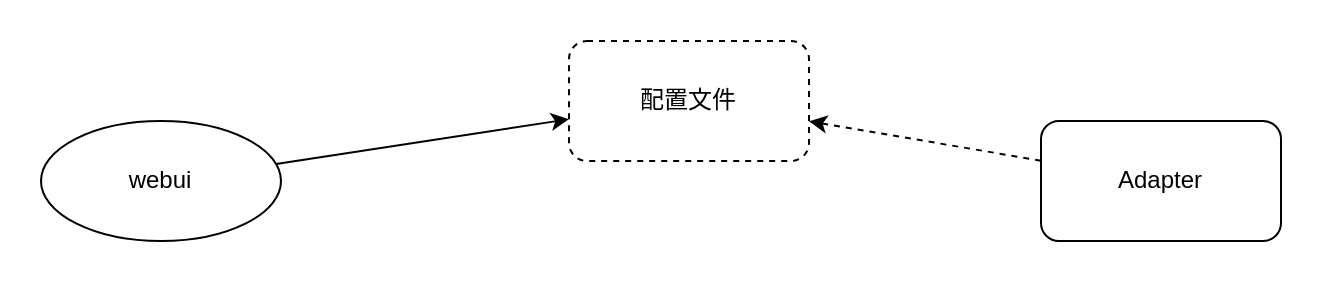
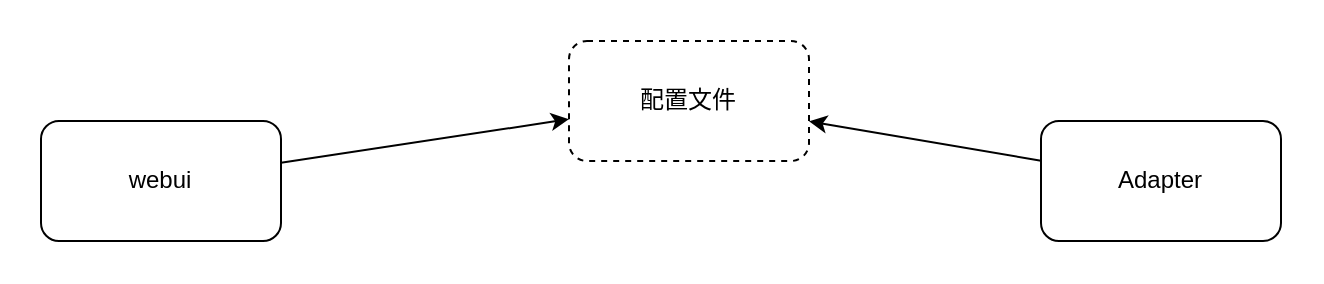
  <mxCell id="0" />
  <mxCell id="1" parent="0" />
- <mxCell id="2" value="webui" style="ellipse;whiteSpace=wrap;html=1;" vertex="1" parent="1"><mxGeometry x="20" y="60" width="120" height="60" as="geometry" /></mxCell>
+ <mxCell id="2" value="webui" style="rounded=1;whiteSpace=wrap;html=1;" vertex="1" parent="1"><mxGeometry x="20" y="60" width="120" height="60" as="geometry" /></mxCell>
  <mxCell id="3" value="配置文件" style="rounded=1;whiteSpace=wrap;html=1;dashed=1;" vertex="1" parent="1"><mxGeometry x="284" y="20" width="120" height="60" as="geometry" /></mxCell>
  <mxCell id="4" value="" style="endArrow=classic;html=1;rounded=0;" edge="1" parent="1" source="2" target="3"><mxGeometry width="50" height="50" relative="1" as="geometry"><mxPoint x="490" y="260" as="sourcePoint" /><mxPoint x="540" y="210" as="targetPoint" /></mxGeometry></mxCell>
  <mxCell id="5" value="Adapter" style="rounded=1;whiteSpace=wrap;html=1;" vertex="1" parent="1"><mxGeometry x="520" y="60" width="120" height="60" as="geometry" /></mxCell>
- <mxCell id="6" value="" style="endArrow=classic;html=1;rounded=0;dashed=1;" edge="1" parent="1" source="5" target="3"><mxGeometry width="50" height="50" relative="1" as="geometry"><mxPoint x="490" y="260" as="sourcePoint" /><mxPoint x="540" y="210" as="targetPoint" /></mxGeometry></mxCell>
+ <mxCell id="6" value="" style="endArrow=classic;html=1;rounded=0;" edge="1" parent="1" source="5" target="3"><mxGeometry width="50" height="50" relative="1" as="geometry"><mxPoint x="490" y="260" as="sourcePoint" /><mxPoint x="540" y="210" as="targetPoint" /></mxGeometry></mxCell>
